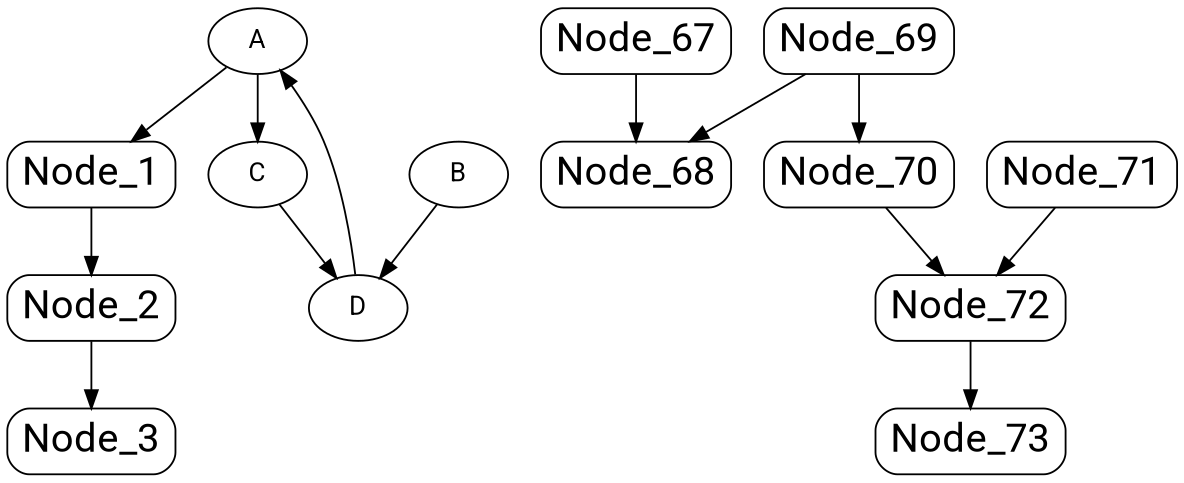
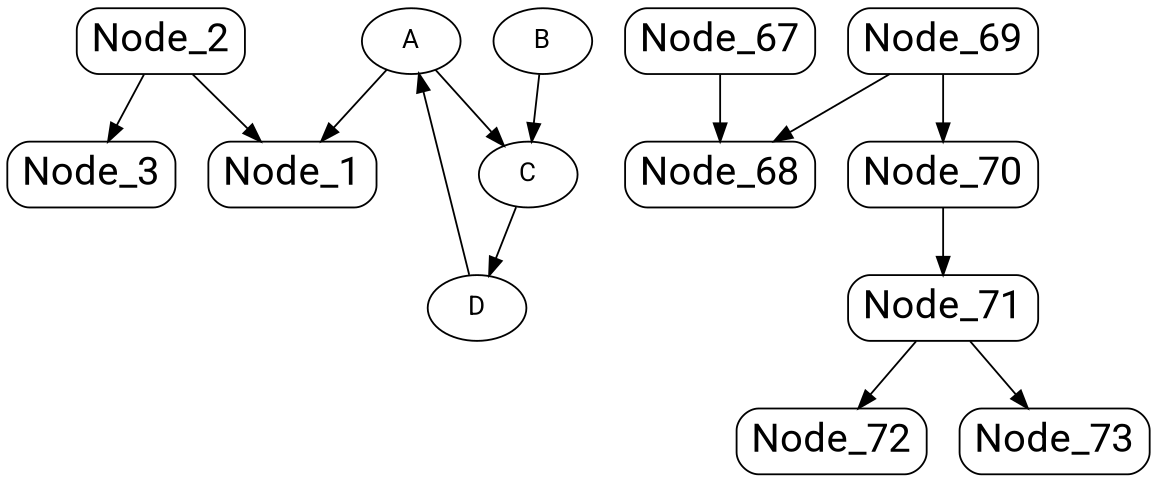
  digraph {
    fontname=Roboto
    node [fontname=Roboto fontsize=22 shape=Mrecord]
    edge [fontname=Roboto]
    n1 [label=Node_1]
    n2 [label=Node_2]
    n3 [label=Node_3]
    n4 [label=Node_67]
    n5 [label=Node_68]
    n6 [label=Node_69]
    n7 [label=Node_70]
    n8 [label=Node_71]
    n9 [label=Node_72]
    n10 [label=Node_73]
    n11 [label=A fontsize="" shape=""]
    n12 [label=C fontsize="" shape=""]
    n13 [label=B fontsize="" shape=""]
    n14 [label=D fontsize="" shape=""]
    subgraph sub_1 {
      label=sub_graph_1
      n1
      n2
      n3
    }
    subgraph sub_2 {
      label=sub_graph_2
      n4
      n5
      n6
      n7
      n8
      n9
      n10
    }
-   n1 -> n2
+   n2 -> n1
    n2 -> n3
    n4 -> n5
    n6 -> n5
    n6 -> n7
-   n7 -> n9
+   n7 -> n8
    n8 -> n9
-   n9 -> n10
+   n8 -> n10
    n11 -> n1
    n11 -> n12
    n12 -> n14
-   n13 -> n14
+   n13 -> n12
    n14 -> n11
  }
